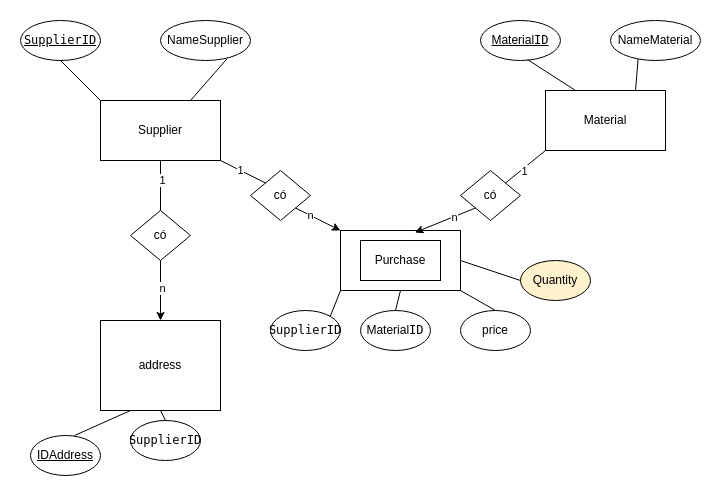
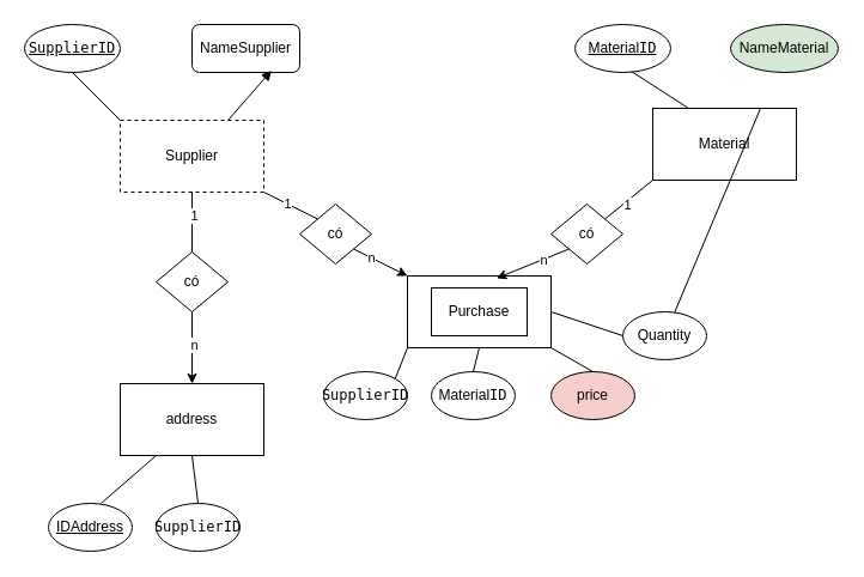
  <mxCell id="0" />
  <mxCell id="1" parent="0" />
- <mxCell id="2" value="Supplier" style="rounded=0;whiteSpace=wrap;html=1;" vertex="1" parent="1"><mxGeometry x="100" y="100" width="120" height="60" as="geometry" /></mxCell>
+ <mxCell id="2" value="Supplier" style="rounded=0;whiteSpace=wrap;html=1;dashed=1;" vertex="1" parent="1"><mxGeometry x="100" y="100" width="120" height="60" as="geometry" /></mxCell>
  <mxCell id="3" value="Purchase" style="rounded=0;whiteSpace=wrap;html=1;" vertex="1" parent="1"><mxGeometry x="340" y="230" width="120" height="60" as="geometry" /></mxCell>
  <mxCell id="4" value="Material" style="rounded=0;whiteSpace=wrap;html=1;" vertex="1" parent="1"><mxGeometry x="545" y="90" width="120" height="60" as="geometry" /></mxCell>
  <mxCell id="5" value="&lt;code&gt;&lt;u&gt;SupplierID&lt;/u&gt;&lt;/code&gt;" style="ellipse;whiteSpace=wrap;html=1;" vertex="1" parent="1"><mxGeometry x="20" y="20" width="80" height="40" as="geometry" /></mxCell>
- <mxCell id="6" value="NameSupplier" style="ellipse;whiteSpace=wrap;html=1;" vertex="1" parent="1"><mxGeometry x="160" y="20" width="90" height="40" as="geometry" /></mxCell>
+ <mxCell id="6" value="NameSupplier" style="whiteSpace=wrap;html=1;rounded=1;" vertex="1" parent="1"><mxGeometry x="160" y="20" width="90" height="40" as="geometry" /></mxCell>
  <mxCell id="7" value="Purchase" style="rounded=0;whiteSpace=wrap;html=1;" vertex="1" parent="1"><mxGeometry x="360" y="240" width="80" height="40" as="geometry" /></mxCell>
- <mxCell id="8" value="address" style="rounded=0;whiteSpace=wrap;html=1;" vertex="1" parent="1"><mxGeometry x="100" y="320" width="120" height="90" as="geometry" /></mxCell>
+ <mxCell id="8" value="address" style="rounded=0;whiteSpace=wrap;html=1;" vertex="1" parent="1"><mxGeometry x="100" y="320" width="120" height="60" as="geometry" /></mxCell>
  <mxCell id="9" value="&lt;code&gt;&lt;u&gt;&lt;span style=&quot;font-family: Helvetica;&quot;&gt;Material&lt;/span&gt;ID&lt;/u&gt;&lt;/code&gt;" style="ellipse;whiteSpace=wrap;html=1;" vertex="1" parent="1"><mxGeometry x="480" y="20" width="80" height="40" as="geometry" /></mxCell>
- <mxCell id="10" value="NameMaterial" style="ellipse;whiteSpace=wrap;html=1;" vertex="1" parent="1"><mxGeometry x="610" y="20" width="90" height="40" as="geometry" /></mxCell>
+ <mxCell id="10" value="NameMaterial" style="ellipse;whiteSpace=wrap;html=1;fillColor=#d5e8d4;" vertex="1" parent="1"><mxGeometry x="610" y="20" width="90" height="40" as="geometry" /></mxCell>
  <mxCell id="11" value="" style="endArrow=none;html=1;rounded=0;exitX=0.5;exitY=1;exitDx=0;exitDy=0;entryX=0;entryY=0;entryDx=0;entryDy=0;" edge="1" parent="1" source="5" target="2"><mxGeometry width="50" height="50" relative="1" as="geometry"><mxPoint x="370" y="220" as="sourcePoint" /><mxPoint x="420" y="170" as="targetPoint" /></mxGeometry></mxCell>
- <mxCell id="12" value="" style="endArrow=none;html=1;rounded=0;entryX=0.738;entryY=0.96;entryDx=0;entryDy=0;entryPerimeter=0;exitX=0.75;exitY=0;exitDx=0;exitDy=0;" edge="1" parent="1" source="2" target="6"><mxGeometry width="50" height="50" relative="1" as="geometry"><mxPoint x="370" y="220" as="sourcePoint" /><mxPoint x="420" y="170" as="targetPoint" /></mxGeometry></mxCell>
+ <mxCell id="12" value="" style="endArrow=block;html=1;rounded=0;entryX=0.738;entryY=0.96;entryDx=0;entryDy=0;entryPerimeter=0;exitX=0.75;exitY=0;exitDx=0;exitDy=0;" edge="1" parent="1" source="2" target="6"><mxGeometry width="50" height="50" relative="1" as="geometry"><mxPoint x="370" y="220" as="sourcePoint" /><mxPoint x="420" y="170" as="targetPoint" /></mxGeometry></mxCell>
  <mxCell id="13" value="" style="endArrow=none;html=1;rounded=0;entryX=0.59;entryY=0.98;entryDx=0;entryDy=0;entryPerimeter=0;exitX=0.25;exitY=0;exitDx=0;exitDy=0;" edge="1" parent="1" source="4" target="9"><mxGeometry width="50" height="50" relative="1" as="geometry"><mxPoint x="370" y="220" as="sourcePoint" /><mxPoint x="420" y="170" as="targetPoint" /></mxGeometry></mxCell>
- <mxCell id="14" value="" style="endArrow=none;html=1;rounded=0;entryX=0.307;entryY=0.96;entryDx=0;entryDy=0;entryPerimeter=0;exitX=0.75;exitY=0;exitDx=0;exitDy=0;" edge="1" parent="1" source="4" target="10"><mxGeometry width="50" height="50" relative="1" as="geometry"><mxPoint x="370" y="220" as="sourcePoint" /><mxPoint x="420" y="170" as="targetPoint" /></mxGeometry></mxCell>
+ <mxCell id="14" value="" style="endArrow=none;html=1;rounded=0;exitX=0.75;exitY=0;exitDx=0;exitDy=0;" edge="1" parent="1" source="4" target="40"><mxGeometry width="50" height="50" relative="1" as="geometry"><mxPoint x="370" y="220" as="sourcePoint" /><mxPoint x="420" y="170" as="targetPoint" /></mxGeometry></mxCell>
  <mxCell id="15" value="có" style="rhombus;whiteSpace=wrap;html=1;" vertex="1" parent="1"><mxGeometry x="250" y="170" width="60" height="50" as="geometry" /></mxCell>
  <mxCell id="16" value="có" style="rhombus;whiteSpace=wrap;html=1;" vertex="1" parent="1"><mxGeometry x="460" y="170" width="60" height="50" as="geometry" /></mxCell>
  <mxCell id="17" value="" style="endArrow=none;html=1;rounded=0;exitX=1;exitY=1;exitDx=0;exitDy=0;entryX=0;entryY=0;entryDx=0;entryDy=0;" edge="1" parent="1" source="2" target="15"><mxGeometry width="50" height="50" relative="1" as="geometry"><mxPoint x="370" y="220" as="sourcePoint" /><mxPoint x="420" y="170" as="targetPoint" /></mxGeometry></mxCell>
  <mxCell id="18" value="1" style="edgeLabel;html=1;align=center;verticalAlign=middle;resizable=0;points=[];" vertex="1" connectable="0" parent="17"><mxGeometry x="-0.129" relative="1" as="geometry"><mxPoint as="offset" /></mxGeometry></mxCell>
  <mxCell id="19" value="" style="endArrow=classic;html=1;rounded=0;exitX=1;exitY=1;exitDx=0;exitDy=0;entryX=0;entryY=0;entryDx=0;entryDy=0;" edge="1" parent="1" source="15" target="3"><mxGeometry width="50" height="50" relative="1" as="geometry"><mxPoint x="370" y="220" as="sourcePoint" /><mxPoint x="420" y="170" as="targetPoint" /></mxGeometry></mxCell>
  <mxCell id="20" value="n" style="edgeLabel;html=1;align=center;verticalAlign=middle;resizable=0;points=[];" vertex="1" connectable="0" parent="19"><mxGeometry x="-0.351" relative="1" as="geometry"><mxPoint as="offset" /></mxGeometry></mxCell>
  <mxCell id="21" value="" style="endArrow=none;html=1;rounded=0;entryX=0;entryY=1;entryDx=0;entryDy=0;exitX=1;exitY=0;exitDx=0;exitDy=0;" edge="1" parent="1" source="16" target="4"><mxGeometry width="50" height="50" relative="1" as="geometry"><mxPoint x="370" y="220" as="sourcePoint" /><mxPoint x="420" y="170" as="targetPoint" /></mxGeometry></mxCell>
  <mxCell id="22" value="1" style="edgeLabel;html=1;align=center;verticalAlign=middle;resizable=0;points=[];" vertex="1" connectable="0" parent="21"><mxGeometry x="-0.156" y="-2" relative="1" as="geometry"><mxPoint as="offset" /></mxGeometry></mxCell>
  <mxCell id="23" value="" style="endArrow=classic;html=1;rounded=0;exitX=0;exitY=1;exitDx=0;exitDy=0;entryX=0.62;entryY=0.033;entryDx=0;entryDy=0;entryPerimeter=0;" edge="1" parent="1" source="16" target="3"><mxGeometry width="50" height="50" relative="1" as="geometry"><mxPoint x="370" y="220" as="sourcePoint" /><mxPoint x="420" y="170" as="targetPoint" /></mxGeometry></mxCell>
  <mxCell id="24" value="n" style="edgeLabel;html=1;align=center;verticalAlign=middle;resizable=0;points=[];" vertex="1" connectable="0" parent="23"><mxGeometry x="-0.296" relative="1" as="geometry"><mxPoint as="offset" /></mxGeometry></mxCell>
  <mxCell id="25" value="có" style="rhombus;whiteSpace=wrap;html=1;" vertex="1" parent="1"><mxGeometry x="130" y="210" width="60" height="50" as="geometry" /></mxCell>
  <mxCell id="26" value="" style="endArrow=none;html=1;rounded=0;exitX=0.5;exitY=1;exitDx=0;exitDy=0;entryX=0.5;entryY=0;entryDx=0;entryDy=0;" edge="1" parent="1" source="2" target="25"><mxGeometry width="50" height="50" relative="1" as="geometry"><mxPoint x="370" y="220" as="sourcePoint" /><mxPoint x="420" y="170" as="targetPoint" /></mxGeometry></mxCell>
  <mxCell id="27" value="1" style="edgeLabel;html=1;align=center;verticalAlign=middle;resizable=0;points=[];" vertex="1" connectable="0" parent="26"><mxGeometry x="-0.224" y="1" relative="1" as="geometry"><mxPoint as="offset" /></mxGeometry></mxCell>
  <mxCell id="28" value="" style="endArrow=classic;html=1;rounded=0;exitX=0.5;exitY=1;exitDx=0;exitDy=0;entryX=0.5;entryY=0;entryDx=0;entryDy=0;" edge="1" parent="1" source="25" target="8"><mxGeometry width="50" height="50" relative="1" as="geometry"><mxPoint x="370" y="220" as="sourcePoint" /><mxPoint x="420" y="170" as="targetPoint" /></mxGeometry></mxCell>
  <mxCell id="29" value="n" style="edgeLabel;html=1;align=center;verticalAlign=middle;resizable=0;points=[];" vertex="1" connectable="0" parent="28"><mxGeometry x="-0.087" y="1" relative="1" as="geometry"><mxPoint as="offset" /></mxGeometry></mxCell>
- <mxCell id="30" value="&lt;u&gt;IDAddress&lt;/u&gt;" style="ellipse;whiteSpace=wrap;html=1;" vertex="1" parent="1"><mxGeometry x="30" y="435" width="70" height="40" as="geometry" /></mxCell>
+ <mxCell id="30" value="&lt;u&gt;IDAddress&lt;/u&gt;" style="ellipse;whiteSpace=wrap;html=1;" vertex="1" parent="1"><mxGeometry x="40" y="420" width="70" height="40" as="geometry" /></mxCell>
  <mxCell id="31" value="&lt;span style=&quot;font-family: monospace;&quot;&gt;SupplierID&lt;/span&gt;" style="ellipse;whiteSpace=wrap;html=1;" vertex="1" parent="1"><mxGeometry x="270" y="310" width="70" height="40" as="geometry" /></mxCell>
  <mxCell id="32" value="&lt;span style=&quot;font-family: monospace;&quot;&gt;&lt;span style=&quot;font-family: Helvetica;&quot;&gt;Material&lt;/span&gt;ID&lt;/span&gt;" style="ellipse;whiteSpace=wrap;html=1;" vertex="1" parent="1"><mxGeometry x="360" y="310" width="70" height="40" as="geometry" /></mxCell>
- <mxCell id="33" value="price" style="ellipse;whiteSpace=wrap;html=1;" vertex="1" parent="1"><mxGeometry x="460" y="310" width="70" height="40" as="geometry" /></mxCell>
+ <mxCell id="33" value="price" style="ellipse;whiteSpace=wrap;html=1;fillColor=#f8cecc;" vertex="1" parent="1"><mxGeometry x="460" y="310" width="70" height="40" as="geometry" /></mxCell>
  <mxCell id="34" value="&lt;span style=&quot;font-family: monospace;&quot;&gt;SupplierID&lt;/span&gt;" style="ellipse;whiteSpace=wrap;html=1;" vertex="1" parent="1"><mxGeometry x="130" y="420" width="70" height="40" as="geometry" /></mxCell>
  <mxCell id="35" value="" style="endArrow=none;html=1;rounded=0;exitX=1;exitY=0;exitDx=0;exitDy=0;entryX=0;entryY=1;entryDx=0;entryDy=0;" edge="1" parent="1" source="31" target="3"><mxGeometry width="50" height="50" relative="1" as="geometry"><mxPoint x="370" y="350" as="sourcePoint" /><mxPoint x="420" y="300" as="targetPoint" /></mxGeometry></mxCell>
  <mxCell id="36" value="" style="endArrow=none;html=1;rounded=0;exitX=0.5;exitY=0;exitDx=0;exitDy=0;entryX=0.5;entryY=1;entryDx=0;entryDy=0;" edge="1" parent="1" source="32" target="3"><mxGeometry width="50" height="50" relative="1" as="geometry"><mxPoint x="370" y="350" as="sourcePoint" /><mxPoint x="420" y="300" as="targetPoint" /></mxGeometry></mxCell>
  <mxCell id="37" value="" style="endArrow=none;html=1;rounded=0;exitX=0.5;exitY=0;exitDx=0;exitDy=0;entryX=1;entryY=1;entryDx=0;entryDy=0;" edge="1" parent="1" source="33" target="3"><mxGeometry width="50" height="50" relative="1" as="geometry"><mxPoint x="370" y="350" as="sourcePoint" /><mxPoint x="420" y="300" as="targetPoint" /></mxGeometry></mxCell>
  <mxCell id="38" value="" style="endArrow=none;html=1;rounded=0;exitX=0.629;exitY=0;exitDx=0;exitDy=0;exitPerimeter=0;entryX=0.25;entryY=1;entryDx=0;entryDy=0;" edge="1" parent="1" source="30" target="8"><mxGeometry width="50" height="50" relative="1" as="geometry"><mxPoint x="370" y="350" as="sourcePoint" /><mxPoint x="420" y="300" as="targetPoint" /></mxGeometry></mxCell>
  <mxCell id="39" value="" style="endArrow=none;html=1;rounded=0;exitX=0.5;exitY=0;exitDx=0;exitDy=0;entryX=0.5;entryY=1;entryDx=0;entryDy=0;" edge="1" parent="1" source="34" target="8"><mxGeometry width="50" height="50" relative="1" as="geometry"><mxPoint x="370" y="350" as="sourcePoint" /><mxPoint x="420" y="300" as="targetPoint" /></mxGeometry></mxCell>
- <mxCell id="40" value="Quantity" style="ellipse;whiteSpace=wrap;html=1;fillColor=#fff2cc;" vertex="1" parent="1"><mxGeometry x="520" y="260" width="70" height="40" as="geometry" /></mxCell>
+ <mxCell id="40" value="Quantity" style="ellipse;whiteSpace=wrap;html=1;" vertex="1" parent="1"><mxGeometry x="520" y="260" width="70" height="40" as="geometry" /></mxCell>
  <mxCell id="41" value="" style="endArrow=none;html=1;rounded=0;exitX=0;exitY=0.5;exitDx=0;exitDy=0;entryX=1;entryY=0.5;entryDx=0;entryDy=0;" edge="1" parent="1" source="40" target="3"><mxGeometry width="50" height="50" relative="1" as="geometry"><mxPoint x="430" y="300" as="sourcePoint" /><mxPoint x="520" y="240" as="targetPoint" /></mxGeometry></mxCell>
